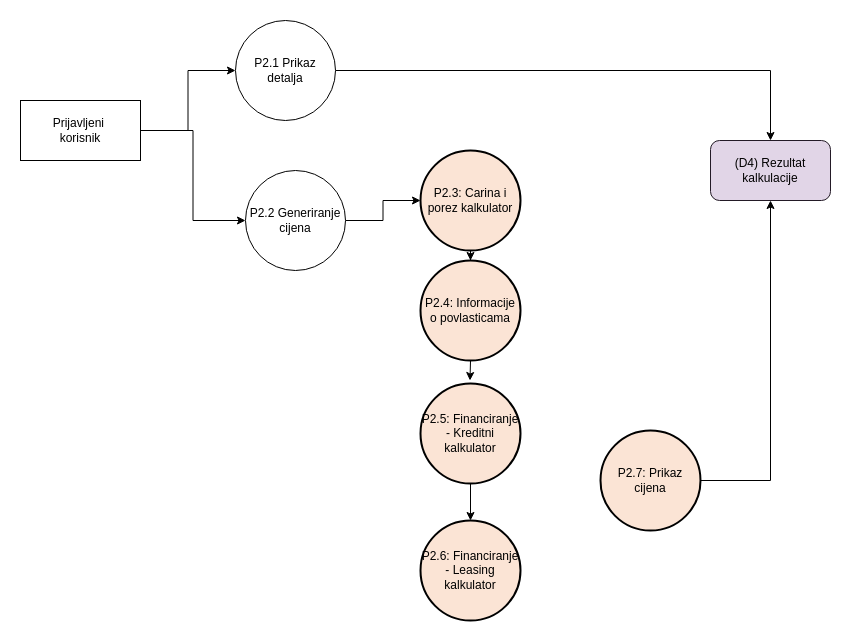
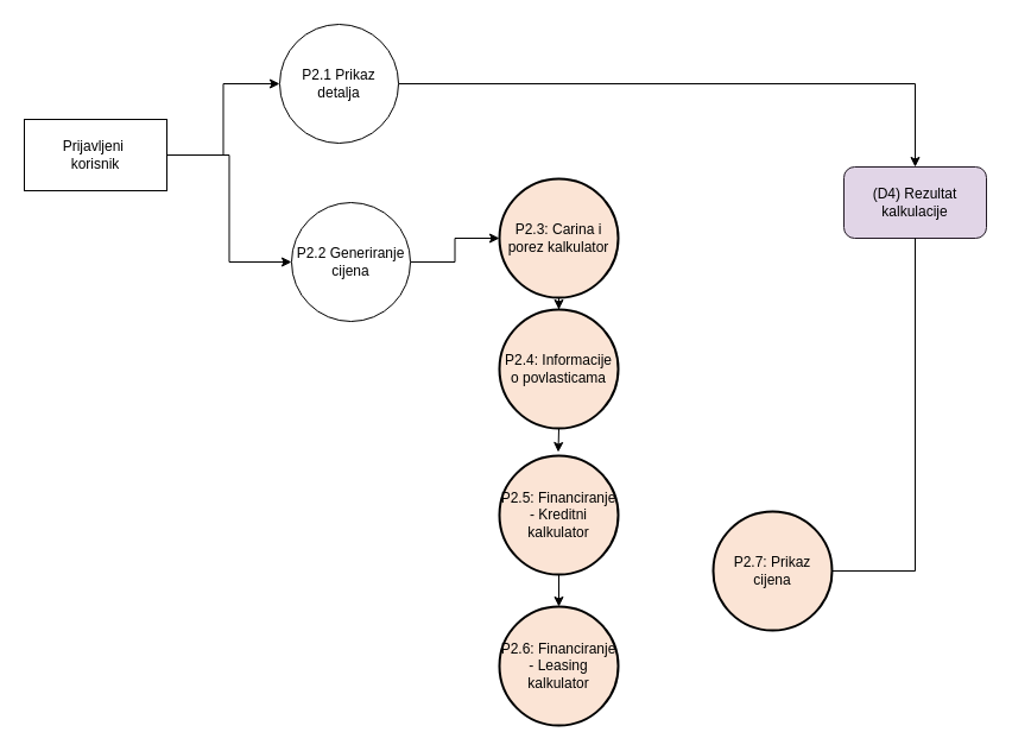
  <mxCell id="0" />
  <mxCell id="1" parent="0" />
  <mxCell id="2" style="edgeStyle=orthogonalEdgeStyle;rounded=0;orthogonalLoop=1;jettySize=auto;html=1;exitX=1;exitY=0.5;exitDx=0;exitDy=0;entryX=0;entryY=0.5;entryDx=0;entryDy=0;" edge="1" parent="1" source="4" target="16"><mxGeometry relative="1" as="geometry" /></mxCell>
  <mxCell id="3" style="edgeStyle=orthogonalEdgeStyle;rounded=0;orthogonalLoop=1;jettySize=auto;html=1;" edge="1" parent="1" source="4" target="14"><mxGeometry relative="1" as="geometry" /></mxCell>
  <mxCell id="4" value="Prijavljeni&amp;nbsp;&lt;div&gt;korisnik&lt;/div&gt;" style="rounded=0;whiteSpace=wrap;html=1;" vertex="1" parent="1"><mxGeometry x="20" y="100" width="120" height="60" as="geometry" /></mxCell>
  <mxCell id="5" style="edgeStyle=orthogonalEdgeStyle;rounded=0;orthogonalLoop=1;jettySize=auto;html=1;exitX=0.5;exitY=1;exitDx=0;exitDy=0;" edge="1" parent="1" source="6" target="8"><mxGeometry relative="1" as="geometry" /></mxCell>
  <mxCell id="6" value="P2.3: Carina i porez kalkulator" style="ellipse;whiteSpace=wrap;html=1;strokeWidth=2;fillColor=#fbe4d5;" vertex="1" parent="1"><mxGeometry x="420" y="150" width="100" height="100" as="geometry" /></mxCell>
  <mxCell id="7" style="edgeStyle=orthogonalEdgeStyle;rounded=0;orthogonalLoop=1;jettySize=auto;html=1;exitX=0.5;exitY=1;exitDx=0;exitDy=0;" edge="1" parent="1" source="8"><mxGeometry relative="1" as="geometry"><mxPoint x="469.5" y="380" as="targetPoint" /></mxGeometry></mxCell>
  <mxCell id="8" value="P2.4: Informacije o povlasticama" style="ellipse;whiteSpace=wrap;html=1;strokeWidth=2;fillColor=#fbe4d5;" vertex="1" parent="1"><mxGeometry x="420" y="260" width="100" height="100" as="geometry" /></mxCell>
  <mxCell id="9" style="edgeStyle=orthogonalEdgeStyle;rounded=0;orthogonalLoop=1;jettySize=auto;html=1;exitX=0.5;exitY=1;exitDx=0;exitDy=0;entryX=0.5;entryY=0;entryDx=0;entryDy=0;" edge="1" parent="1" source="10" target="11"><mxGeometry relative="1" as="geometry" /></mxCell>
  <mxCell id="10" value="P2.5: Financiranje - Kreditni kalkulator" style="ellipse;whiteSpace=wrap;html=1;strokeWidth=2;fillColor=#fbe4d5;" vertex="1" parent="1"><mxGeometry x="420" y="383" width="100" height="100" as="geometry" /></mxCell>
- <mxCell id="11" value="P2.6: Financiranje - Leasing kalkulator" style="ellipse;whiteSpace=wrap;html=1;strokeWidth=2;fillColor=#fbe4d5;" vertex="1" parent="1"><mxGeometry x="420" y="520" width="100" height="100" as="geometry" /></mxCell>
+ <mxCell id="11" value="P2.6: Financiranje - Leasing kalkulator" style="ellipse;whiteSpace=wrap;html=1;strokeWidth=2;fillColor=#fbe4d5;" vertex="1" parent="1"><mxGeometry x="420" y="510" width="100" height="100" as="geometry" /></mxCell>
  <mxCell id="12" value="(D4) Rezultat kalkulacije" style="rounded=1;whiteSpace=wrap;html=1;fillColor=#e1d5e7;strokeColor=#231A26;" vertex="1" parent="1"><mxGeometry x="710" y="140" width="120" height="60" as="geometry" /></mxCell>
  <mxCell id="13" style="edgeStyle=orthogonalEdgeStyle;rounded=0;orthogonalLoop=1;jettySize=auto;html=1;" edge="1" parent="1" source="14" target="12"><mxGeometry relative="1" as="geometry" /></mxCell>
  <mxCell id="14" value="P2.1 Prikaz&lt;div&gt;detalja&lt;/div&gt;" style="ellipse;whiteSpace=wrap;html=1;" vertex="1" parent="1"><mxGeometry x="235" y="20" width="100" height="100" as="geometry" /></mxCell>
  <mxCell id="15" style="edgeStyle=orthogonalEdgeStyle;rounded=0;orthogonalLoop=1;jettySize=auto;html=1;exitX=1;exitY=0.5;exitDx=0;exitDy=0;" edge="1" parent="1" source="16" target="6"><mxGeometry relative="1" as="geometry" /></mxCell>
  <mxCell id="16" value="P2.2 Generiranje cijena" style="ellipse;whiteSpace=wrap;html=1;" vertex="1" parent="1"><mxGeometry x="245" y="170" width="100" height="100" as="geometry" /></mxCell>
- <mxCell id="17" style="edgeStyle=orthogonalEdgeStyle;rounded=0;orthogonalLoop=1;jettySize=auto;html=1;" edge="1" parent="1" source="18" target="12"><mxGeometry relative="1" as="geometry" /></mxCell>
+ <mxCell id="17" style="edgeStyle=orthogonalEdgeStyle;rounded=0;orthogonalLoop=1;jettySize=auto;html=1;endArrow=none;" edge="1" parent="1" source="18" target="12"><mxGeometry relative="1" as="geometry" /></mxCell>
  <mxCell id="18" value="P2.7: Prikaz cijena" style="ellipse;whiteSpace=wrap;html=1;strokeWidth=2;fillColor=#fbe4d5;" vertex="1" parent="1"><mxGeometry x="600" y="430" width="100" height="100" as="geometry" /></mxCell>
